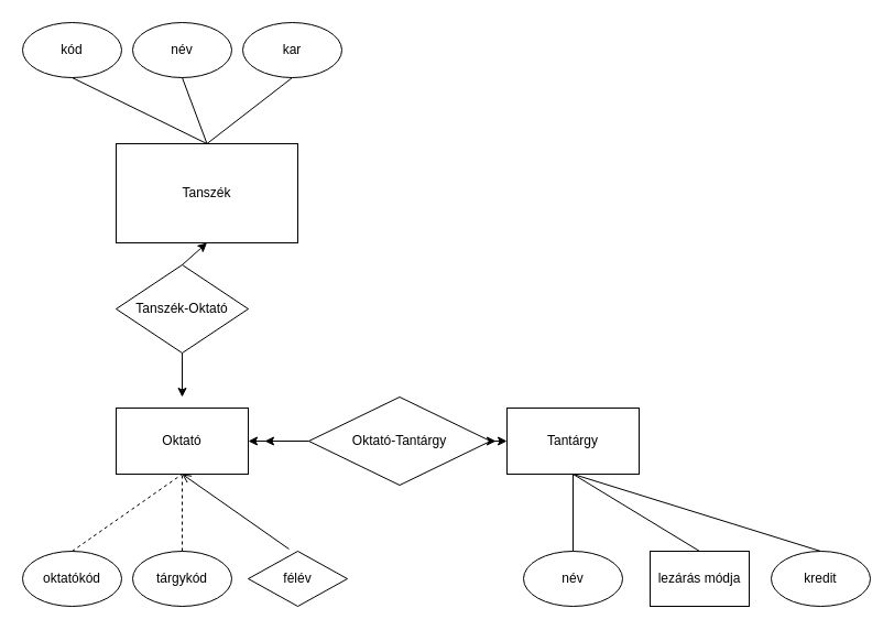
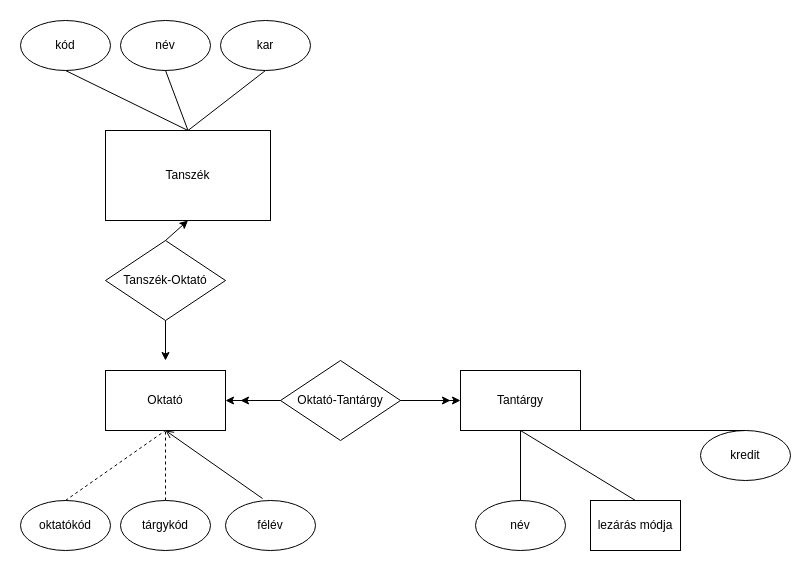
  <mxCell id="0" />
  <mxCell id="1" parent="0" />
  <mxCell id="2" value="Tanszék" style="rounded=0;whiteSpace=wrap;html=1;" parent="1" vertex="1"><mxGeometry x="105" y="130" width="165" height="90" as="geometry" /></mxCell>
  <mxCell id="3" value="Tanszék-Oktató" style="rhombus;whiteSpace=wrap;html=1;" parent="1" vertex="1"><mxGeometry x="105" y="240" width="120" height="80" as="geometry" /></mxCell>
  <mxCell id="4" value="Oktató" style="rounded=0;whiteSpace=wrap;html=1;" parent="1" vertex="1"><mxGeometry x="105" y="370" width="120" height="60" as="geometry" /></mxCell>
- <mxCell id="5" value="Oktató-Tantárgy" style="rhombus;whiteSpace=wrap;html=1;" parent="1" vertex="1"><mxGeometry x="280" y="360" width="165" height="80" as="geometry" /></mxCell>
+ <mxCell id="5" value="Oktató-Tantárgy" style="rhombus;whiteSpace=wrap;html=1;" parent="1" vertex="1"><mxGeometry x="280" y="360" width="120" height="80" as="geometry" /></mxCell>
  <mxCell id="6" value="Tantárgy" style="rounded=0;whiteSpace=wrap;html=1;" parent="1" vertex="1"><mxGeometry x="460" y="370" width="120" height="60" as="geometry" /></mxCell>
  <mxCell id="7" value="kód" style="ellipse;whiteSpace=wrap;html=1;" parent="1" vertex="1"><mxGeometry width="90" height="50" as="geometry" x="20" y="20" /></mxCell>
  <mxCell id="8" value="kar" style="ellipse;whiteSpace=wrap;html=1;" parent="1" vertex="1"><mxGeometry x="220" width="90" height="50" as="geometry" y="20" /></mxCell>
  <mxCell id="9" value="név" style="ellipse;whiteSpace=wrap;html=1;" parent="1" vertex="1"><mxGeometry x="120" width="90" height="50" as="geometry" y="20" /></mxCell>
  <mxCell id="10" value="" style="endArrow=none;html=1;rounded=0;exitX=0.5;exitY=0;exitDx=0;exitDy=0;entryX=0.5;entryY=1;entryDx=0;entryDy=0;" parent="1" source="2" target="7" edge="1"><mxGeometry width="50" height="50" relative="1" as="geometry"><mxPoint x="410" y="340" as="sourcePoint" /><mxPoint x="460" y="290" as="targetPoint" /></mxGeometry></mxCell>
  <mxCell id="11" value="" style="endArrow=none;html=1;rounded=0;exitX=0.5;exitY=0;exitDx=0;exitDy=0;entryX=0.5;entryY=1;entryDx=0;entryDy=0;" parent="1" source="2" target="9" edge="1"><mxGeometry width="50" height="50" relative="1" as="geometry"><mxPoint x="170" y="140" as="sourcePoint" /><mxPoint x="75" y="80" as="targetPoint" /></mxGeometry></mxCell>
  <mxCell id="12" value="" style="endArrow=none;html=1;rounded=0;exitX=0.5;exitY=0;exitDx=0;exitDy=0;entryX=0.5;entryY=1;entryDx=0;entryDy=0;" parent="1" source="2" target="8" edge="1"><mxGeometry width="50" height="50" relative="1" as="geometry"><mxPoint x="170" y="140" as="sourcePoint" /><mxPoint x="175" y="80" as="targetPoint" /></mxGeometry></mxCell>
- <mxCell id="13" value="félév" style="rhombus;whiteSpace=wrap;html=1;" parent="1" vertex="1"><mxGeometry x="225" y="500" width="90" height="50" as="geometry" /></mxCell>
+ <mxCell id="13" value="félév" style="ellipse;whiteSpace=wrap;html=1;" parent="1" vertex="1"><mxGeometry x="225" y="500" width="90" height="50" as="geometry" /></mxCell>
  <mxCell id="14" value="tárgykód" style="ellipse;whiteSpace=wrap;html=1;" parent="1" vertex="1"><mxGeometry x="120" y="500" width="90" height="50" as="geometry" /></mxCell>
  <mxCell id="15" value="oktatókód" style="ellipse;whiteSpace=wrap;html=1;" parent="1" vertex="1"><mxGeometry y="500" width="90" height="50" as="geometry" x="20" /></mxCell>
  <mxCell id="16" value="lezárás módja" style="whiteSpace=wrap;html=1;rounded=0;" parent="1" vertex="1"><mxGeometry x="590" y="500" width="90" height="50" as="geometry" /></mxCell>
  <mxCell id="17" value="név" style="ellipse;whiteSpace=wrap;html=1;" parent="1" vertex="1"><mxGeometry x="475" y="500" width="90" height="50" as="geometry" /></mxCell>
  <mxCell id="18" value="" style="endArrow=classic;html=1;rounded=0;exitX=1;exitY=0.5;exitDx=0;exitDy=0;entryX=0;entryY=0.5;entryDx=0;entryDy=0;" parent="1" source="5" target="6" edge="1"><mxGeometry width="50" height="50" relative="1" as="geometry"><mxPoint x="410" y="440" as="sourcePoint" /><mxPoint x="460" y="390" as="targetPoint" /></mxGeometry></mxCell>
  <mxCell id="19" value="" style="endArrow=classic;html=1;rounded=0;exitX=1;exitY=0.5;exitDx=0;exitDy=0;" parent="1" source="5" edge="1"><mxGeometry width="50" height="50" relative="1" as="geometry"><mxPoint x="410" y="410" as="sourcePoint" /><mxPoint x="450" y="400" as="targetPoint" /></mxGeometry></mxCell>
  <mxCell id="20" value="" style="endArrow=classic;html=1;rounded=0;exitX=0;exitY=0.5;exitDx=0;exitDy=0;entryX=1;entryY=0.5;entryDx=0;entryDy=0;" parent="1" source="5" target="4" edge="1"><mxGeometry width="50" height="50" relative="1" as="geometry"><mxPoint x="420" y="420" as="sourcePoint" /><mxPoint x="480" y="420" as="targetPoint" /></mxGeometry></mxCell>
  <mxCell id="21" value="" style="endArrow=classic;html=1;rounded=0;exitX=0;exitY=0.5;exitDx=0;exitDy=0;" parent="1" source="5" edge="1"><mxGeometry width="50" height="50" relative="1" as="geometry"><mxPoint x="430" y="430" as="sourcePoint" /><mxPoint x="240" y="400" as="targetPoint" /></mxGeometry></mxCell>
  <mxCell id="22" value="" style="endArrow=classic;html=1;rounded=0;exitX=0.5;exitY=0;exitDx=0;exitDy=0;entryX=0.5;entryY=1;entryDx=0;entryDy=0;" parent="1" source="3" target="2" edge="1"><mxGeometry width="50" height="50" relative="1" as="geometry"><mxPoint x="440" y="440" as="sourcePoint" /><mxPoint x="500" y="440" as="targetPoint" /></mxGeometry></mxCell>
- <mxCell id="23" value="kredit" style="ellipse;whiteSpace=wrap;html=1;" parent="1" vertex="1"><mxGeometry x="700" y="500" width="90" height="50" as="geometry" /></mxCell>
+ <mxCell id="23" value="kredit" style="ellipse;whiteSpace=wrap;html=1;" parent="1" vertex="1"><mxGeometry x="700" y="430" width="90" height="50" as="geometry" /></mxCell>
  <mxCell id="24" value="" style="endArrow=none;dashed=1;html=1;rounded=0;exitX=0.5;exitY=0;exitDx=0;exitDy=0;entryX=0.5;entryY=1;entryDx=0;entryDy=0;" parent="1" source="15" target="4" edge="1"><mxGeometry width="50" height="50" relative="1" as="geometry"><mxPoint x="240" y="330" as="sourcePoint" /><mxPoint x="290" y="280" as="targetPoint" /></mxGeometry></mxCell>
  <mxCell id="25" value="" style="endArrow=none;dashed=1;html=1;rounded=0;exitX=0.5;exitY=0;exitDx=0;exitDy=0;entryX=0.5;entryY=1;entryDx=0;entryDy=0;" parent="1" source="14" target="4" edge="1"><mxGeometry width="50" height="50" relative="1" as="geometry"><mxPoint x="240" y="330" as="sourcePoint" /><mxPoint x="290" y="280" as="targetPoint" /></mxGeometry></mxCell>
  <mxCell id="26" value="" style="endArrow=open;html=1;rounded=0;exitX=0.411;exitY=-0.04;exitDx=0;exitDy=0;exitPerimeter=0;entryX=0.5;entryY=1;entryDx=0;entryDy=0;" parent="1" source="13" target="4" edge="1"><mxGeometry width="50" height="50" relative="1" as="geometry"><mxPoint x="240" y="330" as="sourcePoint" /><mxPoint x="290" y="280" as="targetPoint" /></mxGeometry></mxCell>
  <mxCell id="27" value="" style="endArrow=none;html=1;rounded=0;exitX=0.5;exitY=0;exitDx=0;exitDy=0;entryX=0.5;entryY=1;entryDx=0;entryDy=0;" parent="1" source="17" target="6" edge="1"><mxGeometry width="50" height="50" relative="1" as="geometry"><mxPoint x="240" y="330" as="sourcePoint" /><mxPoint x="290" y="280" as="targetPoint" /></mxGeometry></mxCell>
  <mxCell id="28" value="" style="endArrow=none;html=1;rounded=0;exitX=0.5;exitY=0;exitDx=0;exitDy=0;" parent="1" source="16" edge="1"><mxGeometry width="50" height="50" relative="1" as="geometry"><mxPoint x="240" y="330" as="sourcePoint" /><mxPoint x="520" y="430" as="targetPoint" /></mxGeometry></mxCell>
  <mxCell id="29" value="" style="endArrow=none;html=1;rounded=0;exitX=0.5;exitY=0;exitDx=0;exitDy=0;entryX=0.5;entryY=1;entryDx=0;entryDy=0;" parent="1" source="23" target="6" edge="1"><mxGeometry width="50" height="50" relative="1" as="geometry"><mxPoint x="240" y="430" as="sourcePoint" /><mxPoint x="290" y="380" as="targetPoint" /></mxGeometry></mxCell>
  <mxCell id="30" value="" style="endArrow=classic;html=1;rounded=0;exitX=0.5;exitY=1;exitDx=0;exitDy=0;" parent="1" source="3" edge="1"><mxGeometry width="50" height="50" relative="1" as="geometry"><mxPoint x="240" y="330" as="sourcePoint" /><mxPoint x="165" y="360" as="targetPoint" /></mxGeometry></mxCell>
